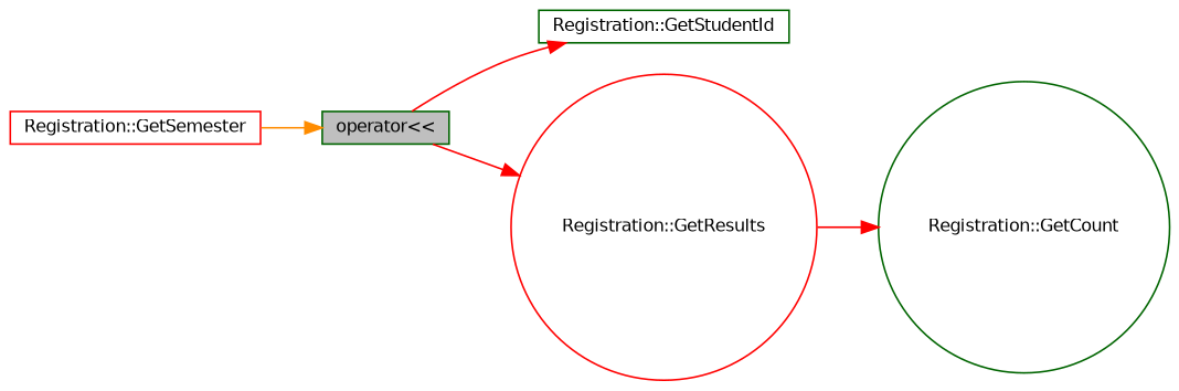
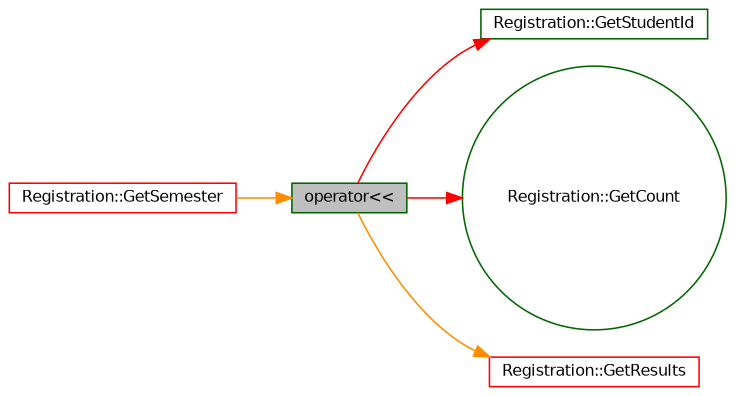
  digraph {
    rankdir=LR
    node [color=darkgreen fillcolor=white fontname=Helvetica fontsize=10 shape=box style=filled]
    edge [color=red fontname=Helvetica fontsize=10 labelfontname=Helvetica labelfontsize=10 style=solid]
    n1 [fillcolor=grey75 fontcolor=black height=0.2 label="operator\<\<" width=0.4]
    n2 [height=0.2 label="Registration::GetStudentId" width=0.4]
    n3 [height=0.2 label="Registration::GetCount" shape=circle width=0.4]
-   n4 [color=red height=0.2 label="Registration::GetResults" shape=circle width=0.4]
+   n4 [color=red height=0.2 label="Registration::GetResults" width=0.4]
    n5 [color=red height=0.2 label="Registration::GetSemester" width=0.4]
    n1 -> n2
-   n4 -> n3
-   n1 -> n4
+   n1 -> n3
+   n1 -> n4 [color=darkorange]
    n5 -> n1 [color=darkorange]
  }
